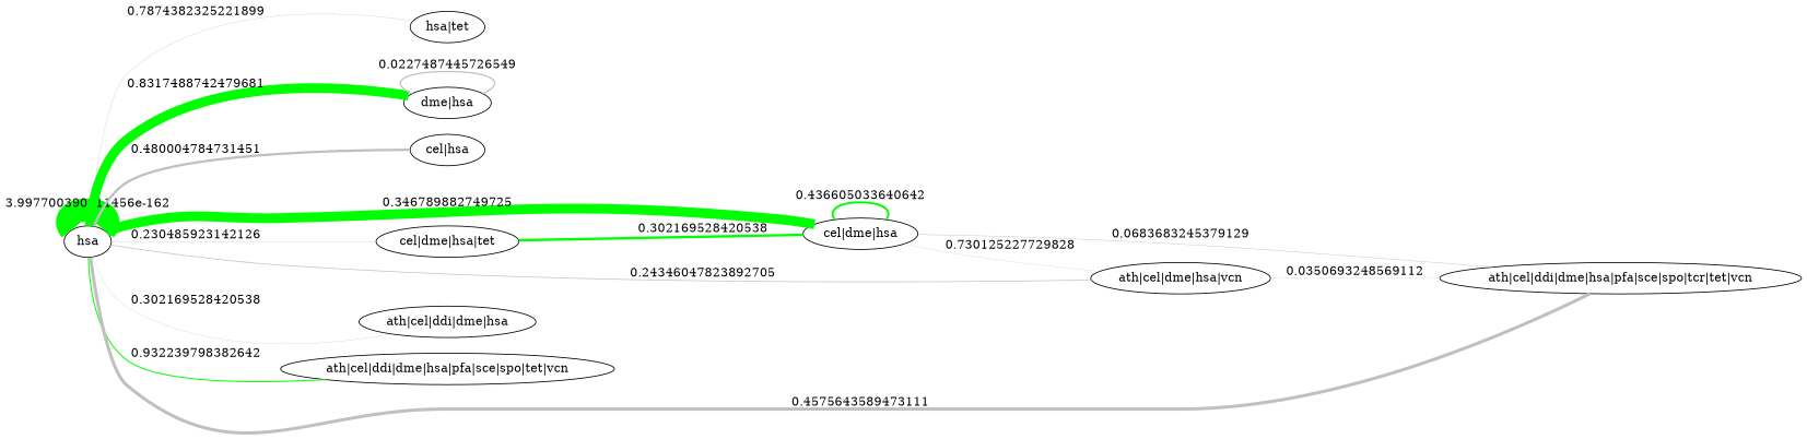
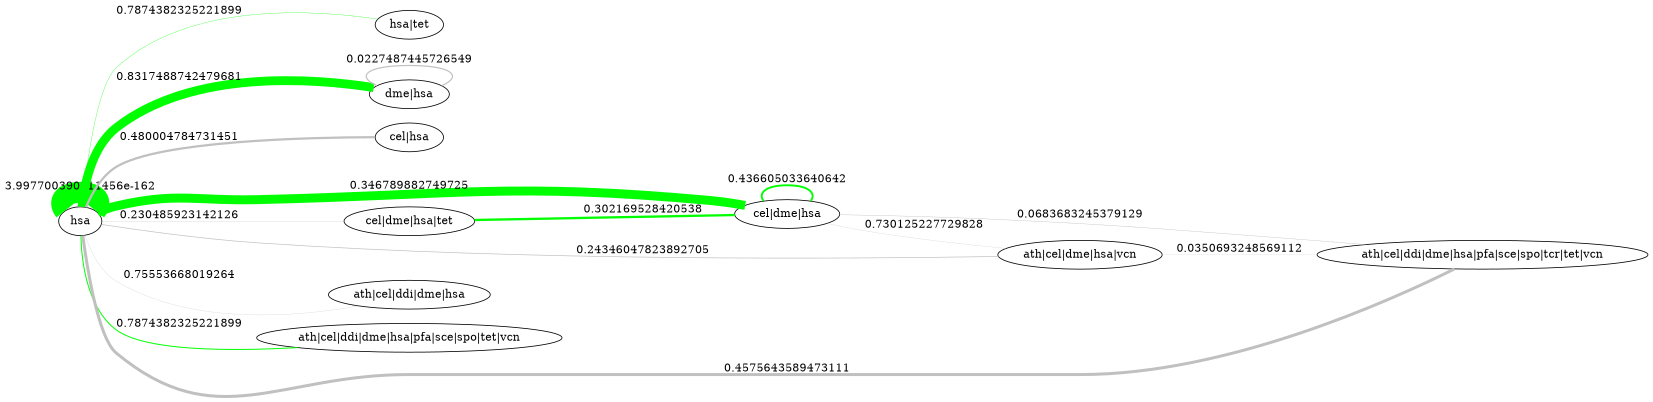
  graph {
    rankdir=LR
    edge [A="---------+--------" B="----+--+-+--------" PROF_A="----+--+-+--------" PROF_Q="---------+--------" color=grey nab=4 penwidth=0.28922631959508316 style=solid taxa_A="cel|dme|hsa" taxa_Q=hsa taxonomy_A=eukar taxonomy_Q=eukar]
    hsa
    "hsa|tet"
    "dme|hsa"
    "cel|hsa"
    "cel|dme|hsa"
    "cel|dme|hsa|tet"
    "ath|cel|dme|hsa|vcn"
    "ath|cel|ddi|dme|hsa"
    "ath|cel|ddi|dme|hsa|pfa|sce|spo|tet|vcn"
    "ath|cel|ddi|dme|hsa|pfa|sce|spo|tcr|tet|vcn"
    hsa -- hsa [B="---------+--------" PROF_A="---------+--------" color=green expected_nab=712.6594 label="3.997700390111456e-162" nab=365 penwidth=26.391901663051335 taxa_A=hsa]
-   hsa -- "hsa|tet" [B="---------+------+-" PROF_A="---------+------+-" expected_nab=4.5683 label=0.7874382325221899 nab=5 penwidth=0.3615328994938539 taxa_A="hsa|tet"]
+   hsa -- "hsa|tet" [B="---------+------+-" PROF_A="---------+------+-" color=green expected_nab=4.5683 label=0.7874382325221899 nab=5 penwidth=0.3615328994938539 taxa_A="hsa|tet"]
    hsa -- "dme|hsa" [B="-------+-+--------" PROF_A="-------+-+--------" color=green expected_nab=151.2625 label=0.8317488742479681 nab=153 penwidth=11.062906724511933 taxa_A="dme|hsa"]
    hsa -- "cel|hsa" [B="----+----+--------" PROF_A="----+----+--------" expected_nab=36.039 label=0.480004784731451 nab=39 penwidth=2.8199566160520604 taxa_A="cel|hsa"]
    hsa -- "cel|dme|hsa" [color=green expected_nab=162.9371 label=0.346789882749725 nab=155 penwidth=11.207519884309471]
    hsa -- "cel|dme|hsa|tet" [B="----+--+-+------+-" PROF_A="----+--+-+------+-" expected_nab=2.5380000000000003 label=0.230485923142126 taxa_A="cel|dme|hsa|tet"]
    hsa -- "ath|cel|dme|hsa|vcn" [B="-+--+--+-+-------+" PROF_A="-+--+--+-+-------+" expected_nab=15.2278 label=0.24346047823892705 nab=12 penwidth=0.8676789587852495 taxa_A="ath|cel|dme|hsa|vcn"]
-   hsa -- "ath|cel|ddi|dme|hsa" [B="-+--+-++-+--------" PROF_A="-+--+-++-+--------" expected_nab=3.5531 label=0.302169528420538 taxa_A="ath|cel|ddi|dme|hsa"]
-   hsa -- "ath|cel|ddi|dme|hsa|pfa|sce|spo|tet|vcn" [B="-+--+-++-++-+-+-++" PROF_A="-+--+-++-++-+-+-++" color=green expected_nab=16.7505 label=0.932239798382642 nab=17 penwidth=1.2292118582791034 taxa_A="ath|cel|ddi|dme|hsa|pfa|sce|spo|tet|vcn"]
+   hsa -- "ath|cel|ddi|dme|hsa" [B="-+--+-++-+--------" PROF_A="-+--+-++-+--------" expected_nab=3.5531 label=0.75553668019264 taxa_A="ath|cel|ddi|dme|hsa"]
+   hsa -- "ath|cel|ddi|dme|hsa|pfa|sce|spo|tet|vcn" [B="-+--+-++-++-+-+-++" PROF_A="-+--+-++-++-+-+-++" color=green expected_nab=16.7505 label=0.7874382325221899 nab=17 penwidth=1.2292118582791034 taxa_A="ath|cel|ddi|dme|hsa|pfa|sce|spo|tet|vcn"]
    hsa -- "ath|cel|ddi|dme|hsa|pfa|sce|spo|tcr|tet|vcn" [B="-+--+-++-++-+-++++" PROF_A="-+--+-++-++-+-++++" expected_nab=55.8351 label=0.4575643589473111 nab=52 penwidth=3.759942154736081 taxa_A="ath|cel|ddi|dme|hsa|pfa|sce|spo|tcr|tet|vcn"]
    "dme|hsa" -- "dme|hsa" [A="-------+-+--------" B="-------+-+--------" PROF_A="-------+-+--------" PROF_Q="-------+-+--------" expected_nab=32.1056 label=0.0227487445726549 nab=21 penwidth=1.5184381778741862 taxa_A="dme|hsa" taxa_Q="dme|hsa"]
    "cel|dme|hsa" -- "cel|dme|hsa" [A="----+--+-+--------" PROF_Q="----+--+-+--------" color=green expected_nab=37.2527 label=0.436605033640642 nab=33 penwidth=2.386117136659436 taxa_Q="cel|dme|hsa"]
    "cel|dme|hsa" -- "ath|cel|dme|hsa|vcn" [A="----+--+-+--------" B="-+--+--+-+-------+" PROF_A="-+--+--+-+-------+" PROF_Q="----+--+-+--------" expected_nab=3.4816 label=0.730125227729828 taxa_A="ath|cel|dme|hsa|vcn" taxa_Q="cel|dme|hsa"]
    "cel|dme|hsa" -- "ath|cel|ddi|dme|hsa|pfa|sce|spo|tcr|tet|vcn" [A="----+--+-+--------" B="-+--+-++-++-+-++++" PROF_A="-+--+-++-++-+-++++" PROF_Q="----+--+-+--------" expected_nab=12.7657 label=0.0683683245379129 nab=7 penwidth=0.5061460592913954 taxa_A="ath|cel|ddi|dme|hsa|pfa|sce|spo|tcr|tet|vcn" taxa_Q="cel|dme|hsa"]
    "cel|dme|hsa|tet" -- "cel|dme|hsa" [A="-------+-+--------" PROF_Q="-------+-+--------" color=green expected_nab=34.5835 label=0.302169528420538 nab=40 penwidth=2.892263195950832 taxa_Q="dme|hsa"]
    "ath|cel|dme|hsa|vcn" -- "ath|cel|ddi|dme|hsa|pfa|sce|spo|tcr|tet|vcn" [A="-+--+--+-+-------+" B="-+--+-++-++-+-++++" PROF_A="-+--+-++-++-+-++++" PROF_Q="-+--+--+-+-------+" expected_nab=1.1931 label=0.0350693248569112 taxa_A="ath|cel|ddi|dme|hsa|pfa|sce|spo|tcr|tet|vcn" taxa_Q="ath|cel|dme|hsa|vcn"]
  }
